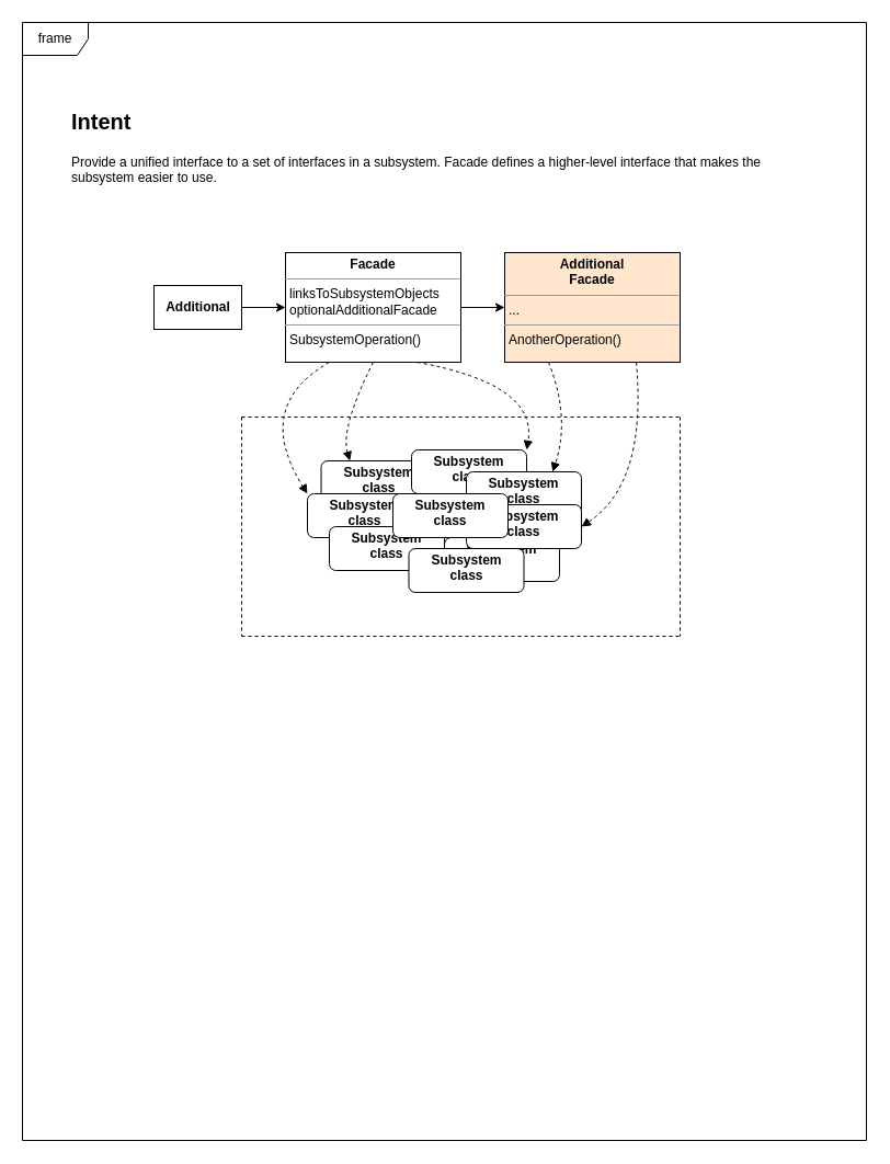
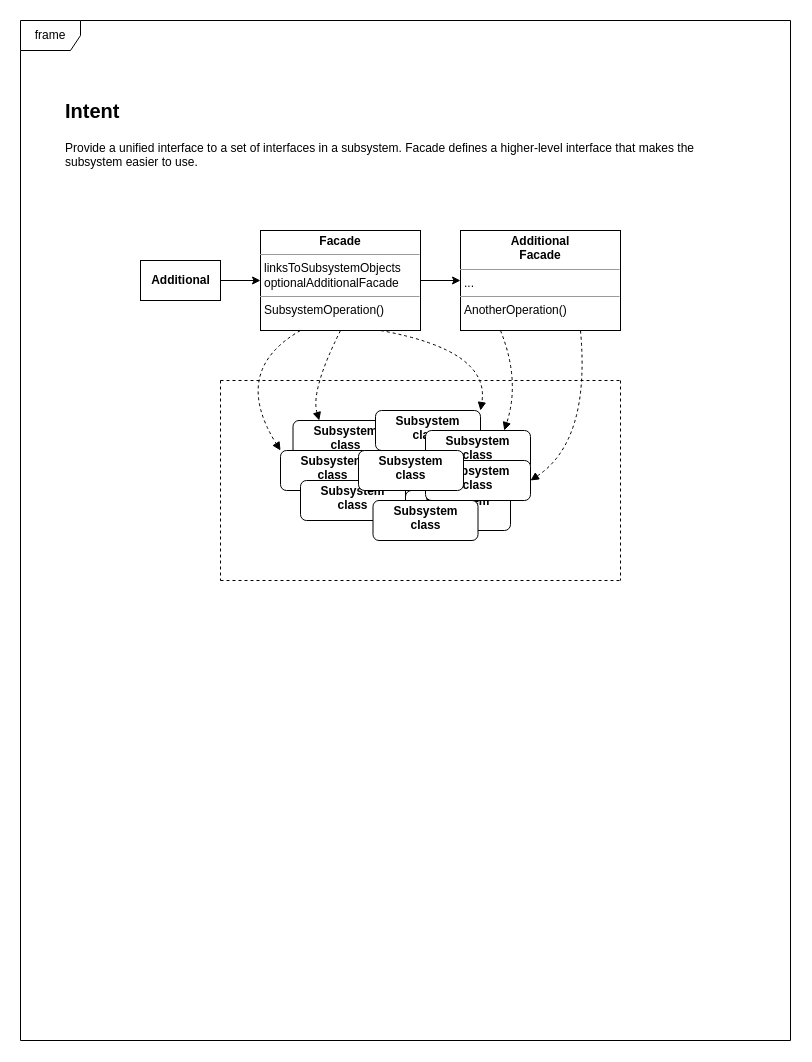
  <mxCell id="0" />
  <mxCell id="1" parent="0" />
  <mxCell id="2" value="frame" style="shape=umlFrame;whiteSpace=wrap;html=1;shadow=0;sketch=0;" parent="1" vertex="1"><mxGeometry x="20" y="20" width="770" height="1020" as="geometry" /></mxCell>
  <mxCell id="3" value="&lt;h1&gt;&lt;font style=&quot;font-size: 20px;&quot;&gt;Intent&lt;/font&gt;&lt;/h1&gt;&lt;p&gt;Provide a unified interface to a set of interfaces in a subsystem. Facade defines a higher-level interface that makes the subsystem easier to use.&lt;/p&gt;" style="text;html=1;strokeColor=none;fillColor=none;spacing=5;spacingTop=-20;whiteSpace=wrap;overflow=hidden;rounded=0;" parent="1" vertex="1"><mxGeometry x="60" y="90" width="690" height="80" as="geometry" /></mxCell>
  <mxCell id="4" style="edgeStyle=orthogonalEdgeStyle;rounded=0;orthogonalLoop=1;jettySize=auto;html=1;exitX=1;exitY=0.5;exitDx=0;exitDy=0;entryX=0;entryY=0.5;entryDx=0;entryDy=0;" parent="1" source="5" target="6" edge="1"><mxGeometry relative="1" as="geometry" /></mxCell>
  <mxCell id="5" value="&lt;p style=&quot;margin:0px;margin-top:4px;text-align:center;&quot;&gt;&lt;b&gt;Facade&lt;/b&gt;&lt;/p&gt;&lt;hr size=&quot;1&quot;&gt;&lt;p style=&quot;margin:0px;margin-left:4px;&quot;&gt;linksToSubsystemObjects&lt;/p&gt;&lt;p style=&quot;margin:0px;margin-left:4px;&quot;&gt;optionalAdditionalFacade&lt;/p&gt;&lt;hr size=&quot;1&quot;&gt;&lt;p style=&quot;margin:0px;margin-left:4px;&quot;&gt;SubsystemOperation()&lt;/p&gt;" style="verticalAlign=top;align=left;overflow=fill;fontSize=12;fontFamily=Helvetica;html=1;" parent="1" vertex="1"><mxGeometry x="260" y="230" width="160" height="100" as="geometry" /></mxCell>
- <mxCell id="6" value="&lt;p style=&quot;margin:0px;margin-top:4px;text-align:center;&quot;&gt;&lt;b&gt;Additional&lt;br&gt;Facade&lt;/b&gt;&lt;/p&gt;&lt;hr size=&quot;1&quot;&gt;&lt;p style=&quot;margin:0px;margin-left:4px;&quot;&gt;...&lt;/p&gt;&lt;hr size=&quot;1&quot;&gt;&lt;p style=&quot;margin:0px;margin-left:4px;&quot;&gt;AnotherOperation()&lt;/p&gt;" style="verticalAlign=top;align=left;overflow=fill;fontSize=12;fontFamily=Helvetica;html=1;fillColor=#ffe6cc;" parent="1" vertex="1"><mxGeometry x="460" y="230" width="160" height="100" as="geometry" /></mxCell>
+ <mxCell id="6" value="&lt;p style=&quot;margin:0px;margin-top:4px;text-align:center;&quot;&gt;&lt;b&gt;Additional&lt;br&gt;Facade&lt;/b&gt;&lt;/p&gt;&lt;hr size=&quot;1&quot;&gt;&lt;p style=&quot;margin:0px;margin-left:4px;&quot;&gt;...&lt;/p&gt;&lt;hr size=&quot;1&quot;&gt;&lt;p style=&quot;margin:0px;margin-left:4px;&quot;&gt;AnotherOperation()&lt;/p&gt;" style="verticalAlign=top;align=left;overflow=fill;fontSize=12;fontFamily=Helvetica;html=1;" parent="1" vertex="1"><mxGeometry x="460" y="230" width="160" height="100" as="geometry" /></mxCell>
  <mxCell id="7" style="edgeStyle=orthogonalEdgeStyle;rounded=0;orthogonalLoop=1;jettySize=auto;html=1;exitX=1;exitY=0.5;exitDx=0;exitDy=0;entryX=0;entryY=0.5;entryDx=0;entryDy=0;" parent="1" source="8" target="5" edge="1"><mxGeometry relative="1" as="geometry" /></mxCell>
  <mxCell id="8" value="&lt;b&gt;Additional&lt;/b&gt;" style="html=1;" parent="1" vertex="1"><mxGeometry x="140" y="260" width="80" height="40" as="geometry" /></mxCell>
  <mxCell id="9" value="" style="endArrow=none;dashed=1;html=1;rounded=0;" parent="1" edge="1"><mxGeometry width="50" height="50" relative="1" as="geometry"><mxPoint x="220" y="380" as="sourcePoint" /><mxPoint x="620" y="380" as="targetPoint" /></mxGeometry></mxCell>
  <mxCell id="10" value="&lt;p style=&quot;margin:0px;margin-top:4px;text-align:center;&quot;&gt;&lt;b&gt;Subsystem&lt;/b&gt;&lt;b&gt;&lt;br&gt;class&lt;/b&gt;&lt;/p&gt;" style="verticalAlign=top;align=left;overflow=fill;fontSize=12;fontFamily=Helvetica;html=1;rounded=1;" parent="1" vertex="1"><mxGeometry x="292.5" y="420" width="105" height="40" as="geometry" /></mxCell>
  <mxCell id="11" value="&lt;p style=&quot;margin:0px;margin-top:4px;text-align:center;&quot;&gt;&lt;b&gt;Subsystem&lt;br&gt;class&lt;/b&gt;&lt;/p&gt;" style="verticalAlign=top;align=left;overflow=fill;fontSize=12;fontFamily=Helvetica;html=1;rounded=1;" parent="1" vertex="1"><mxGeometry x="375" y="410" width="105" height="40" as="geometry" /></mxCell>
  <mxCell id="12" value="&lt;p style=&quot;margin:0px;margin-top:4px;text-align:center;&quot;&gt;&lt;b&gt;Subsystem&lt;/b&gt;&lt;b&gt;&lt;br&gt;class&lt;/b&gt;&lt;/p&gt;" style="verticalAlign=top;align=left;overflow=fill;fontSize=12;fontFamily=Helvetica;html=1;rounded=1;" parent="1" vertex="1"><mxGeometry x="425" y="430" width="105" height="40" as="geometry" /></mxCell>
  <mxCell id="13" value="&lt;p style=&quot;margin:0px;margin-top:4px;text-align:center;&quot;&gt;&lt;b&gt;Subsystem&lt;/b&gt;&lt;b&gt;&lt;br&gt;class&lt;/b&gt;&lt;/p&gt;" style="verticalAlign=top;align=left;overflow=fill;fontSize=12;fontFamily=Helvetica;html=1;rounded=1;" parent="1" vertex="1"><mxGeometry x="405" y="490" width="105" height="40" as="geometry" /></mxCell>
  <mxCell id="14" value="&lt;p style=&quot;margin:0px;margin-top:4px;text-align:center;&quot;&gt;&lt;b&gt;Subsystem&lt;/b&gt;&lt;b&gt;&lt;br&gt;class&lt;/b&gt;&lt;/p&gt;" style="verticalAlign=top;align=left;overflow=fill;fontSize=12;fontFamily=Helvetica;html=1;rounded=1;" parent="1" vertex="1"><mxGeometry x="280" y="450" width="105" height="40" as="geometry" /></mxCell>
  <mxCell id="15" value="&lt;p style=&quot;margin:0px;margin-top:4px;text-align:center;&quot;&gt;&lt;b&gt;Subsystem&lt;/b&gt;&lt;b&gt;&lt;br&gt;class&lt;/b&gt;&lt;/p&gt;" style="verticalAlign=top;align=left;overflow=fill;fontSize=12;fontFamily=Helvetica;html=1;rounded=1;" parent="1" vertex="1"><mxGeometry x="300" y="480" width="105" height="40" as="geometry" /></mxCell>
  <mxCell id="16" value="&lt;p style=&quot;margin:0px;margin-top:4px;text-align:center;&quot;&gt;&lt;b&gt;Subsystem&lt;/b&gt;&lt;b&gt;&lt;br&gt;class&lt;/b&gt;&lt;/p&gt;" style="verticalAlign=top;align=left;overflow=fill;fontSize=12;fontFamily=Helvetica;html=1;rounded=1;" parent="1" vertex="1"><mxGeometry x="425" y="460" width="105" height="40" as="geometry" /></mxCell>
  <mxCell id="17" value="&lt;p style=&quot;margin:0px;margin-top:4px;text-align:center;&quot;&gt;&lt;b&gt;Subsystem&lt;/b&gt;&lt;b&gt;&lt;br&gt;class&lt;/b&gt;&lt;/p&gt;" style="verticalAlign=top;align=left;overflow=fill;fontSize=12;fontFamily=Helvetica;html=1;rounded=1;" parent="1" vertex="1"><mxGeometry x="358" y="450" width="105" height="40" as="geometry" /></mxCell>
  <mxCell id="18" value="&lt;p style=&quot;margin:0px;margin-top:4px;text-align:center;&quot;&gt;&lt;b&gt;Subsystem&lt;/b&gt;&lt;b&gt;&lt;br&gt;class&lt;/b&gt;&lt;/p&gt;" style="verticalAlign=top;align=left;overflow=fill;fontSize=12;fontFamily=Helvetica;html=1;rounded=1;" parent="1" vertex="1"><mxGeometry x="372.5" y="500" width="105" height="40" as="geometry" /></mxCell>
  <mxCell id="19" value="" style="endArrow=none;dashed=1;html=1;rounded=0;" parent="1" edge="1"><mxGeometry width="50" height="50" relative="1" as="geometry"><mxPoint x="220" y="580" as="sourcePoint" /><mxPoint x="620" y="580" as="targetPoint" /></mxGeometry></mxCell>
  <mxCell id="20" value="" style="endArrow=none;dashed=1;html=1;rounded=0;" parent="1" edge="1"><mxGeometry width="50" height="50" relative="1" as="geometry"><mxPoint x="220" y="380" as="sourcePoint" /><mxPoint x="220" y="580" as="targetPoint" /></mxGeometry></mxCell>
  <mxCell id="21" value="" style="endArrow=none;dashed=1;html=1;rounded=0;" parent="1" edge="1"><mxGeometry width="50" height="50" relative="1" as="geometry"><mxPoint x="620" y="380" as="sourcePoint" /><mxPoint x="620" y="580" as="targetPoint" /></mxGeometry></mxCell>
  <mxCell id="22" value="" style="endArrow=block;dashed=1;html=1;endFill=1;exitX=0.25;exitY=1;exitDx=0;exitDy=0;elbow=vertical;curved=1;entryX=0;entryY=0;entryDx=0;entryDy=0;" parent="1" source="5" target="14" edge="1"><mxGeometry width="50" height="50" relative="1" as="geometry"><mxPoint x="320" y="360" as="sourcePoint" /><mxPoint x="290" y="360" as="targetPoint" /><Array as="points"><mxPoint x="230" y="370" /></Array></mxGeometry></mxCell>
  <mxCell id="23" value="" style="endArrow=block;dashed=1;html=1;endFill=1;exitX=0.5;exitY=1;exitDx=0;exitDy=0;elbow=vertical;curved=1;entryX=0.25;entryY=0;entryDx=0;entryDy=0;" parent="1" source="5" target="10" edge="1"><mxGeometry width="50" height="50" relative="1" as="geometry"><mxPoint x="310" y="340" as="sourcePoint" /><mxPoint x="360" y="400" as="targetPoint" /><Array as="points"><mxPoint x="310" y="390" /></Array></mxGeometry></mxCell>
  <mxCell id="24" value="" style="endArrow=block;dashed=1;html=1;endFill=1;exitX=0.75;exitY=1;exitDx=0;exitDy=0;elbow=vertical;entryX=1;entryY=0;entryDx=0;entryDy=0;curved=1;" parent="1" source="5" target="11" edge="1"><mxGeometry width="50" height="50" relative="1" as="geometry"><mxPoint x="310" y="340" as="sourcePoint" /><mxPoint x="290" y="460" as="targetPoint" /><Array as="points"><mxPoint x="490" y="350" /></Array></mxGeometry></mxCell>
  <mxCell id="25" value="" style="endArrow=block;dashed=1;html=1;endFill=1;exitX=0.25;exitY=1;exitDx=0;exitDy=0;elbow=vertical;entryX=0.75;entryY=0;entryDx=0;entryDy=0;curved=1;" parent="1" source="6" target="12" edge="1"><mxGeometry width="50" height="50" relative="1" as="geometry"><mxPoint x="390" y="340" as="sourcePoint" /><mxPoint x="490" y="420" as="targetPoint" /><Array as="points"><mxPoint x="520" y="380" /></Array></mxGeometry></mxCell>
  <mxCell id="26" value="" style="endArrow=block;dashed=1;html=1;endFill=1;exitX=0.75;exitY=1;exitDx=0;exitDy=0;elbow=vertical;entryX=1;entryY=0.5;entryDx=0;entryDy=0;curved=1;" parent="1" source="6" target="16" edge="1"><mxGeometry width="50" height="50" relative="1" as="geometry"><mxPoint x="510" y="340" as="sourcePoint" /><mxPoint x="513.75" y="440" as="targetPoint" /><Array as="points"><mxPoint x="590" y="440" /></Array></mxGeometry></mxCell>
